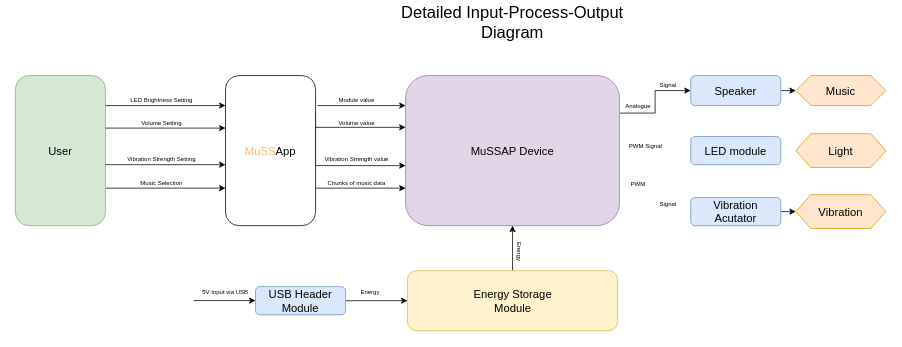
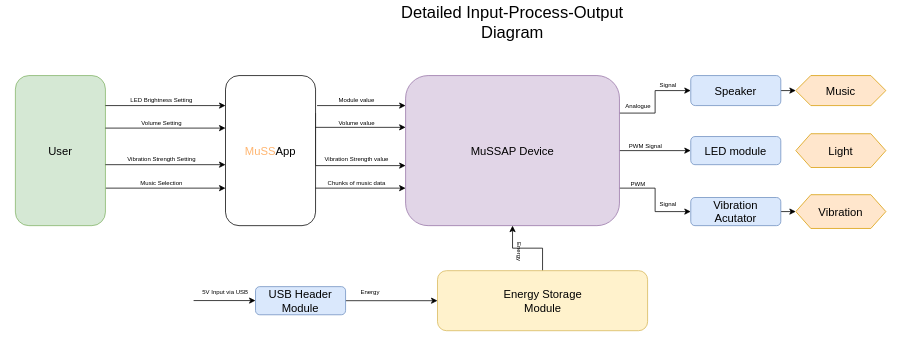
  <mxCell id="0" />
  <mxCell id="1" parent="0" />
  <mxCell id="2" style="edgeStyle=orthogonalEdgeStyle;rounded=0;orthogonalLoop=1;jettySize=auto;html=1;exitX=1;exitY=0.25;exitDx=0;exitDy=0;entryX=0;entryY=0.5;entryDx=0;entryDy=0;labelBackgroundColor=#FFB570;fontSize=15;fontColor=#FFB570;" parent="1" source="5" target="29" edge="1"><mxGeometry relative="1" as="geometry" /></mxCell>
+ <mxCell id="3" style="edgeStyle=orthogonalEdgeStyle;rounded=0;orthogonalLoop=1;jettySize=auto;html=1;exitX=1;exitY=0.5;exitDx=0;exitDy=0;entryX=0;entryY=0.5;entryDx=0;entryDy=0;labelBackgroundColor=#FFB570;fontSize=15;fontColor=#FFB570;" parent="1" source="5" target="30" edge="1"><mxGeometry relative="1" as="geometry" /></mxCell>
+ <mxCell id="4" style="edgeStyle=orthogonalEdgeStyle;rounded=0;orthogonalLoop=1;jettySize=auto;html=1;exitX=1;exitY=0.75;exitDx=0;exitDy=0;entryX=0;entryY=0.5;entryDx=0;entryDy=0;labelBackgroundColor=#FFB570;fontSize=15;fontColor=#FFB570;" parent="1" source="5" target="32" edge="1"><mxGeometry relative="1" as="geometry" /></mxCell>
  <mxCell id="5" value="&lt;font color=&quot;#000000&quot; style=&quot;background-color: rgb(225 , 213 , 231)&quot;&gt;&lt;span style=&quot;font-family: &amp;#34;helvetica&amp;#34; ; font-size: 15px ; font-style: normal ; font-weight: 400 ; letter-spacing: normal ; text-align: center ; text-indent: 0px ; text-transform: none ; word-spacing: 0px ; display: inline ; float: none&quot;&gt;MuSS&lt;/span&gt;&lt;span style=&quot;font-family: &amp;#34;helvetica&amp;#34; ; font-size: 15px ; font-style: normal ; font-weight: 400 ; letter-spacing: normal ; text-align: center ; text-indent: 0px ; text-transform: none ; word-spacing: 0px ; display: inline ; float: none&quot;&gt;AP Device&lt;/span&gt;&lt;/font&gt;" style="rounded=1;whiteSpace=wrap;html=1;fontSize=15;fillColor=#e1d5e7;strokeColor=#9673a6;" parent="1" vertex="1"><mxGeometry x="540" y="100" width="285" height="200" as="geometry" /></mxCell>
  <mxCell id="6" value="&lt;font style=&quot;font-size: 22px&quot;&gt;Detailed Input-Process-Output Diagram&lt;/font&gt;" style="text;html=1;align=center;verticalAlign=middle;whiteSpace=wrap;rounded=0;fontSize=15;" parent="1" vertex="1"><mxGeometry x="520" y="20" width="325" height="20" as="geometry" /></mxCell>
  <mxCell id="7" style="edgeStyle=orthogonalEdgeStyle;rounded=0;orthogonalLoop=1;jettySize=auto;html=1;exitX=1;exitY=0.25;exitDx=0;exitDy=0;labelBackgroundColor=#FFB570;fontSize=15;fontColor=#FFB570;" parent="1" source="8" edge="1"><mxGeometry relative="1" as="geometry"><mxPoint x="540" y="220" as="targetPoint" /><Array as="points"><mxPoint x="420" y="220" /><mxPoint x="540" y="220" /></Array></mxGeometry></mxCell>
  <mxCell id="8" value="&lt;font color=&quot;#ffb570&quot;&gt;MuSS&lt;/font&gt;&lt;font color=&quot;#000000&quot;&gt;App&lt;/font&gt;" style="rounded=1;whiteSpace=wrap;html=1;fontSize=15;" parent="1" vertex="1"><mxGeometry x="300" y="100" width="120" height="200" as="geometry" /></mxCell>
  <mxCell id="9" style="edgeStyle=orthogonalEdgeStyle;rounded=0;orthogonalLoop=1;jettySize=auto;html=1;exitX=1;exitY=0.75;exitDx=0;exitDy=0;entryX=0;entryY=0.75;entryDx=0;entryDy=0;labelBackgroundColor=#FFB570;fontSize=15;fontColor=#FFB570;" parent="1" source="10" target="8" edge="1"><mxGeometry relative="1" as="geometry"><Array as="points" /></mxGeometry></mxCell>
  <mxCell id="10" value="&lt;font color=&quot;#000000&quot;&gt;User&lt;/font&gt;" style="rounded=1;whiteSpace=wrap;html=1;fontSize=15;fillColor=#d5e8d4;strokeColor=#82b366;" parent="1" vertex="1"><mxGeometry x="20" y="100" width="120" height="200" as="geometry" /></mxCell>
  <mxCell id="11" value="&lt;font color=&quot;#000000&quot;&gt;Music&lt;/font&gt;" style="shape=hexagon;perimeter=hexagonPerimeter2;whiteSpace=wrap;html=1;fixedSize=1;fontSize=15;fillColor=#ffe6cc;strokeColor=#d79b00;" parent="1" vertex="1"><mxGeometry x="1060" y="100" width="120" height="40" as="geometry" /></mxCell>
  <mxCell id="12" value="Light" style="shape=hexagon;perimeter=hexagonPerimeter2;whiteSpace=wrap;html=1;fixedSize=1;fontSize=15;fillColor=#ffe6cc;strokeColor=#d79b00;" parent="1" vertex="1"><mxGeometry x="1060" y="177.5" width="120" height="45" as="geometry" /></mxCell>
  <mxCell id="13" value="&lt;font color=&quot;#000000&quot;&gt;Vibration&lt;/font&gt;" style="shape=hexagon;perimeter=hexagonPerimeter2;whiteSpace=wrap;html=1;fixedSize=1;fontSize=15;fillColor=#ffe6cc;strokeColor=#d79b00;" parent="1" vertex="1"><mxGeometry x="1060" y="258.75" width="120" height="45" as="geometry" /></mxCell>
  <mxCell id="14" value="&lt;font style=&quot;font-size: 8px&quot;&gt;Music Selection&lt;/font&gt;" style="text;html=1;align=center;verticalAlign=middle;whiteSpace=wrap;rounded=0;fontSize=15;" parent="1" vertex="1"><mxGeometry x="160" y="230" width="110" height="20" as="geometry" /></mxCell>
  <mxCell id="15" style="edgeStyle=orthogonalEdgeStyle;rounded=0;orthogonalLoop=1;jettySize=auto;html=1;exitX=1;exitY=0.5;exitDx=0;exitDy=0;entryX=0;entryY=0.5;entryDx=0;entryDy=0;labelBackgroundColor=#FFB570;fontSize=15;fontColor=#FFB570;" parent="1" edge="1"><mxGeometry relative="1" as="geometry"><mxPoint x="140" y="218.75" as="sourcePoint" /><mxPoint x="300" y="218.75" as="targetPoint" /></mxGeometry></mxCell>
  <mxCell id="16" value="&lt;font style=&quot;font-size: 8px&quot;&gt;Vibration Strength Setting&lt;/font&gt;" style="text;html=1;align=center;verticalAlign=middle;whiteSpace=wrap;rounded=0;fontSize=15;" parent="1" vertex="1"><mxGeometry x="160" y="198.75" width="110" height="20" as="geometry" /></mxCell>
  <mxCell id="17" style="edgeStyle=orthogonalEdgeStyle;rounded=0;orthogonalLoop=1;jettySize=auto;html=1;exitX=1;exitY=0.5;exitDx=0;exitDy=0;entryX=0;entryY=0.5;entryDx=0;entryDy=0;labelBackgroundColor=#FFB570;fontSize=15;fontColor=#FFB570;" parent="1" edge="1"><mxGeometry relative="1" as="geometry"><mxPoint x="140" y="170" as="sourcePoint" /><mxPoint x="300" y="170" as="targetPoint" /></mxGeometry></mxCell>
  <mxCell id="18" value="&lt;font style=&quot;font-size: 8px&quot;&gt;Volume Setting&lt;/font&gt;" style="text;html=1;align=center;verticalAlign=middle;whiteSpace=wrap;rounded=0;fontSize=15;" parent="1" vertex="1"><mxGeometry x="160" y="150" width="110" height="20" as="geometry" /></mxCell>
  <mxCell id="19" style="edgeStyle=orthogonalEdgeStyle;rounded=0;orthogonalLoop=1;jettySize=auto;html=1;exitX=1;exitY=0.5;exitDx=0;exitDy=0;entryX=0;entryY=0.5;entryDx=0;entryDy=0;labelBackgroundColor=#FFB570;fontSize=15;fontColor=#FFB570;" parent="1" edge="1"><mxGeometry relative="1" as="geometry"><mxPoint x="140" y="140" as="sourcePoint" /><mxPoint x="300" y="140" as="targetPoint" /></mxGeometry></mxCell>
  <mxCell id="20" value="&lt;font style=&quot;font-size: 8px&quot;&gt;LED Brightness Setting&lt;/font&gt;" style="text;html=1;align=center;verticalAlign=middle;whiteSpace=wrap;rounded=0;fontSize=15;" parent="1" vertex="1"><mxGeometry x="160" y="120" width="110" height="20" as="geometry" /></mxCell>
  <mxCell id="21" value="&lt;font style=&quot;font-size: 8px&quot;&gt;Vibration Strength value&lt;/font&gt;" style="text;html=1;align=center;verticalAlign=middle;whiteSpace=wrap;rounded=0;fontSize=15;" parent="1" vertex="1"><mxGeometry x="420" y="198.75" width="110" height="20" as="geometry" /></mxCell>
  <mxCell id="22" style="edgeStyle=orthogonalEdgeStyle;rounded=0;orthogonalLoop=1;jettySize=auto;html=1;exitX=1;exitY=0.25;exitDx=0;exitDy=0;labelBackgroundColor=#FFB570;fontSize=15;fontColor=#FFB570;" parent="1" edge="1"><mxGeometry relative="1" as="geometry"><mxPoint x="420" y="168.75" as="sourcePoint" /><mxPoint x="540" y="169" as="targetPoint" /><Array as="points"><mxPoint x="540" y="168.75" /></Array></mxGeometry></mxCell>
  <mxCell id="23" value="&lt;font style=&quot;font-size: 8px&quot;&gt;Volume value&lt;/font&gt;" style="text;html=1;align=center;verticalAlign=middle;whiteSpace=wrap;rounded=0;fontSize=15;" parent="1" vertex="1"><mxGeometry x="420" y="155" width="110" height="10" as="geometry" /></mxCell>
  <mxCell id="24" value="&lt;font style=&quot;font-size: 8px&quot;&gt;Module value&lt;/font&gt;" style="text;html=1;align=center;verticalAlign=middle;whiteSpace=wrap;rounded=0;fontSize=15;" parent="1" vertex="1"><mxGeometry x="420" y="120" width="110" height="20" as="geometry" /></mxCell>
  <mxCell id="25" style="edgeStyle=orthogonalEdgeStyle;rounded=0;orthogonalLoop=1;jettySize=auto;html=1;labelBackgroundColor=#FFB570;fontSize=15;fontColor=#FFB570;exitX=1.017;exitY=0.2;exitDx=0;exitDy=0;exitPerimeter=0;" parent="1" source="8" edge="1"><mxGeometry relative="1" as="geometry"><mxPoint x="420" y="120" as="sourcePoint" /><mxPoint x="540" y="140" as="targetPoint" /><Array as="points"><mxPoint x="540" y="140" /></Array></mxGeometry></mxCell>
  <mxCell id="26" style="edgeStyle=orthogonalEdgeStyle;rounded=0;orthogonalLoop=1;jettySize=auto;html=1;labelBackgroundColor=#FFB570;fontSize=15;fontColor=#FFB570;" parent="1" edge="1"><mxGeometry relative="1" as="geometry"><mxPoint x="420" y="250.5" as="sourcePoint" /><mxPoint x="540" y="250" as="targetPoint" /><Array as="points"><mxPoint x="420" y="250" /><mxPoint x="540" y="250" /></Array></mxGeometry></mxCell>
  <mxCell id="27" value="&lt;span style=&quot;font-size: 8px&quot;&gt;Chunks of music data&lt;/span&gt;" style="text;html=1;align=center;verticalAlign=middle;whiteSpace=wrap;rounded=0;fontSize=15;" parent="1" vertex="1"><mxGeometry x="420" y="230" width="110" height="20" as="geometry" /></mxCell>
  <mxCell id="28" style="edgeStyle=orthogonalEdgeStyle;rounded=0;orthogonalLoop=1;jettySize=auto;html=1;exitX=1;exitY=0.5;exitDx=0;exitDy=0;entryX=0;entryY=0.5;entryDx=0;entryDy=0;labelBackgroundColor=#FFB570;fontSize=15;fontColor=#FFB570;" parent="1" source="29" target="11" edge="1"><mxGeometry relative="1" as="geometry" /></mxCell>
  <mxCell id="29" value="Speaker" style="rounded=1;whiteSpace=wrap;html=1;fontSize=15;fillColor=#dae8fc;strokeColor=#6c8ebf;" parent="1" vertex="1"><mxGeometry x="920" y="100" width="120" height="40" as="geometry" /></mxCell>
  <mxCell id="30" value="LED module" style="rounded=1;whiteSpace=wrap;html=1;fontSize=15;fillColor=#dae8fc;strokeColor=#6c8ebf;" parent="1" vertex="1"><mxGeometry x="920" y="181.25" width="120" height="37.5" as="geometry" /></mxCell>
  <mxCell id="31" style="edgeStyle=orthogonalEdgeStyle;rounded=0;orthogonalLoop=1;jettySize=auto;html=1;exitX=1;exitY=0.5;exitDx=0;exitDy=0;entryX=0;entryY=0.5;entryDx=0;entryDy=0;labelBackgroundColor=#FFB570;fontSize=15;fontColor=#FFB570;" parent="1" source="32" target="13" edge="1"><mxGeometry relative="1" as="geometry" /></mxCell>
  <mxCell id="32" value="Vibration&lt;br&gt;Acutator" style="rounded=1;whiteSpace=wrap;html=1;fontSize=15;fillColor=#dae8fc;strokeColor=#6c8ebf;" parent="1" vertex="1"><mxGeometry x="920" y="262.5" width="120" height="37.5" as="geometry" /></mxCell>
  <mxCell id="33" value="&lt;span style=&quot;font-size: 8px&quot;&gt;Analogue&lt;/span&gt;" style="text;html=1;align=center;verticalAlign=middle;whiteSpace=wrap;rounded=0;fontSize=15;perimeterSpacing=0;" parent="1" vertex="1"><mxGeometry x="800" y="135" width="100" height="5" as="geometry" /></mxCell>
  <mxCell id="34" value="&lt;span style=&quot;font-size: 8px&quot;&gt;Signal&lt;/span&gt;" style="text;html=1;align=center;verticalAlign=middle;whiteSpace=wrap;rounded=0;fontSize=15;perimeterSpacing=0;" parent="1" vertex="1"><mxGeometry x="840" y="107.5" width="100" height="5" as="geometry" /></mxCell>
  <mxCell id="35" value="&lt;span style=&quot;font-size: 8px&quot;&gt;PWM Signal&lt;/span&gt;" style="text;html=1;align=center;verticalAlign=middle;whiteSpace=wrap;rounded=0;fontSize=15;perimeterSpacing=0;" parent="1" vertex="1"><mxGeometry x="810" y="190" width="100" as="geometry" /></mxCell>
  <mxCell id="36" value="&lt;span style=&quot;font-size: 8px&quot;&gt;PWM&lt;/span&gt;" style="text;html=1;align=center;verticalAlign=middle;whiteSpace=wrap;rounded=0;fontSize=15;perimeterSpacing=0;" parent="1" vertex="1"><mxGeometry x="800" y="240" width="100" as="geometry" /></mxCell>
  <mxCell id="37" value="&lt;span style=&quot;font-size: 8px&quot;&gt;Signal&lt;/span&gt;" style="text;html=1;align=center;verticalAlign=middle;whiteSpace=wrap;rounded=0;fontSize=15;perimeterSpacing=0;" parent="1" vertex="1"><mxGeometry x="840" y="255" width="100" height="25" as="geometry" /></mxCell>
  <mxCell id="38" style="edgeStyle=orthogonalEdgeStyle;rounded=0;orthogonalLoop=1;jettySize=auto;html=1;exitX=0.5;exitY=0;exitDx=0;exitDy=0;entryX=0.5;entryY=1;entryDx=0;entryDy=0;labelBackgroundColor=#FFB570;fontSize=15;fontColor=#FFB570;" parent="1" source="39" target="5" edge="1"><mxGeometry relative="1" as="geometry" /></mxCell>
- <mxCell id="39" value="Energy Storage&lt;br&gt;Module" style="rounded=1;whiteSpace=wrap;html=1;fontSize=15;fillColor=#fff2cc;strokeColor=#d6b656;" parent="1" vertex="1"><mxGeometry x="542.5" y="360" width="280" height="80" as="geometry" /></mxCell>
+ <mxCell id="39" value="Energy Storage&lt;br&gt;Module" style="rounded=1;whiteSpace=wrap;html=1;fontSize=15;fillColor=#fff2cc;strokeColor=#d6b656;" parent="1" vertex="1"><mxGeometry x="582.5" y="360" width="280" height="80" as="geometry" /></mxCell>
  <mxCell id="40" value="&lt;span style=&quot;font-size: 8px&quot;&gt;Energy&lt;/span&gt;" style="text;html=1;align=center;verticalAlign=middle;whiteSpace=wrap;rounded=0;fontSize=15;perimeterSpacing=0;rotation=90;" parent="1" vertex="1"><mxGeometry x="645" y="325" width="100" height="20" as="geometry" /></mxCell>
  <mxCell id="41" style="edgeStyle=orthogonalEdgeStyle;rounded=0;orthogonalLoop=1;jettySize=auto;html=1;exitX=1;exitY=0.5;exitDx=0;exitDy=0;entryX=0;entryY=0.5;entryDx=0;entryDy=0;" parent="1" source="42" target="39" edge="1"><mxGeometry relative="1" as="geometry" /></mxCell>
  <mxCell id="42" value="USB Header Module" style="rounded=1;whiteSpace=wrap;html=1;fontSize=15;fillColor=#dae8fc;strokeColor=#6c8ebf;" parent="1" vertex="1"><mxGeometry x="340" y="381.25" width="120" height="37.5" as="geometry" /></mxCell>
  <mxCell id="43" value="&lt;span style=&quot;font-size: 8px&quot;&gt;Energy&lt;/span&gt;" style="text;html=1;align=center;verticalAlign=middle;whiteSpace=wrap;rounded=0;fontSize=15;perimeterSpacing=0;rotation=0;" parent="1" vertex="1"><mxGeometry x="442.5" y="370" width="100" height="31.25" as="geometry" /></mxCell>
  <mxCell id="44" style="edgeStyle=orthogonalEdgeStyle;rounded=0;orthogonalLoop=1;jettySize=auto;html=1;exitX=1;exitY=0.5;exitDx=0;exitDy=0;entryX=0;entryY=0.5;entryDx=0;entryDy=0;" parent="1" edge="1"><mxGeometry relative="1" as="geometry"><mxPoint x="257.5" y="399.83" as="sourcePoint" /><mxPoint x="340" y="399.83" as="targetPoint" /></mxGeometry></mxCell>
  <mxCell id="45" value="&lt;span style=&quot;font-size: 8px&quot;&gt;5V Input via USB&lt;/span&gt;" style="text;html=1;align=center;verticalAlign=middle;whiteSpace=wrap;rounded=0;fontSize=15;perimeterSpacing=0;rotation=0;" parent="1" vertex="1"><mxGeometry x="250" y="370" width="100" height="31.25" as="geometry" /></mxCell>
